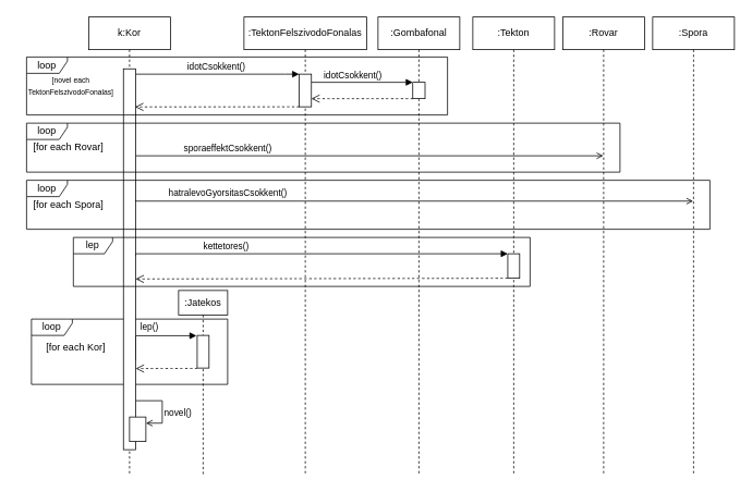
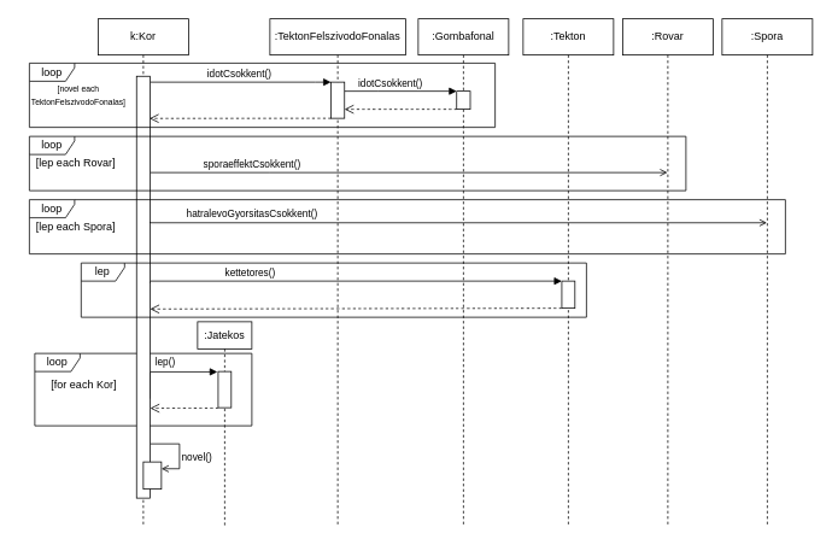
  <mxCell id="0" />
  <mxCell id="1" parent="0" />
  <mxCell id="2" value="k:Kor" style="shape=umlLifeline;perimeter=lifelinePerimeter;whiteSpace=wrap;html=1;container=1;dropTarget=0;collapsible=0;recursiveResize=0;outlineConnect=0;portConstraint=eastwest;newEdgeStyle={&quot;curved&quot;:0,&quot;rounded&quot;:0};" parent="1" vertex="1"><mxGeometry x="108" y="20" width="100" height="560" as="geometry" /></mxCell>
  <mxCell id="3" value="loop" style="shape=umlFrame;whiteSpace=wrap;html=1;pointerEvents=0;width=50;height=20;" parent="1" vertex="1"><mxGeometry x="38" y="390" width="240" height="80" as="geometry" /></mxCell>
  <mxCell id="4" value="[for each Kor]" style="text;html=1;align=center;verticalAlign=middle;resizable=0;points=[];autosize=1;strokeColor=none;fillColor=none;" parent="1" vertex="1"><mxGeometry x="32" y="410" width="120" height="30" as="geometry" /></mxCell>
  <mxCell id="5" value=":Jatekos" style="shape=umlLifeline;perimeter=lifelinePerimeter;whiteSpace=wrap;html=1;container=1;dropTarget=0;collapsible=0;recursiveResize=0;outlineConnect=0;portConstraint=eastwest;newEdgeStyle={&quot;curved&quot;:0,&quot;rounded&quot;:0};rounded=0;glass=0;shadow=0;size=30;" parent="1" vertex="1"><mxGeometry x="218" y="355" width="60" height="225" as="geometry" /></mxCell>
  <mxCell id="6" value=":Gombafonal" style="shape=umlLifeline;perimeter=lifelinePerimeter;whiteSpace=wrap;html=1;container=1;dropTarget=0;collapsible=0;recursiveResize=0;outlineConnect=0;portConstraint=eastwest;newEdgeStyle={&quot;curved&quot;:0,&quot;rounded&quot;:0};rounded=0;glass=0;shadow=0;" parent="1" vertex="1"><mxGeometry x="462" y="20" width="100" height="560" as="geometry" /></mxCell>
  <mxCell id="7" value=":Tekton" style="shape=umlLifeline;perimeter=lifelinePerimeter;whiteSpace=wrap;html=1;container=1;dropTarget=0;collapsible=0;recursiveResize=0;outlineConnect=0;portConstraint=eastwest;newEdgeStyle={&quot;curved&quot;:0,&quot;rounded&quot;:0};rounded=0;glass=0;shadow=0;" parent="1" vertex="1"><mxGeometry x="578" y="20" width="100" height="560" as="geometry" /></mxCell>
  <mxCell id="8" value=":Rovar" style="shape=umlLifeline;perimeter=lifelinePerimeter;whiteSpace=wrap;html=1;container=1;dropTarget=0;collapsible=0;recursiveResize=0;outlineConnect=0;portConstraint=eastwest;newEdgeStyle={&quot;curved&quot;:0,&quot;rounded&quot;:0};rounded=0;glass=0;shadow=0;" parent="1" vertex="1"><mxGeometry x="688" y="20" width="100" height="560" as="geometry" /></mxCell>
  <mxCell id="9" style="edgeStyle=orthogonalEdgeStyle;rounded=0;orthogonalLoop=1;jettySize=auto;html=1;exitX=1.091;exitY=0.136;exitDx=0;exitDy=0;exitPerimeter=0;endArrow=block;endFill=1;entryX=-0.058;entryY=0.408;entryDx=0;entryDy=0;entryPerimeter=0;" parent="1" edge="1"><mxGeometry relative="1" as="geometry"><mxPoint x="165.495" y="439.998" as="sourcePoint" /><mxPoint x="239.909" y="410.4" as="targetPoint" /><Array as="points"><mxPoint x="166" y="410" /></Array></mxGeometry></mxCell>
  <mxCell id="10" value="lep()" style="edgeLabel;html=1;align=center;verticalAlign=middle;resizable=0;points=[];" parent="9" vertex="1" connectable="0"><mxGeometry x="0.334" y="1" relative="1" as="geometry"><mxPoint x="-23" y="-10" as="offset" /></mxGeometry></mxCell>
  <mxCell id="11" style="edgeStyle=orthogonalEdgeStyle;rounded=0;orthogonalLoop=1;jettySize=auto;html=1;endArrow=block;endFill=1;entryX=0;entryY=0;entryDx=0;entryDy=0;" parent="1" edge="1"><mxGeometry relative="1" as="geometry"><mxPoint x="165.5" y="90" as="sourcePoint" /><mxPoint x="365.5" y="90" as="targetPoint" /><Array as="points"><mxPoint x="348" y="90" /><mxPoint x="348" y="90" /></Array></mxGeometry></mxCell>
  <mxCell id="12" value="idotCsokkent()" style="edgeLabel;html=1;align=center;verticalAlign=middle;resizable=0;points=[];" parent="11" vertex="1" connectable="0"><mxGeometry x="0.272" y="-1" relative="1" as="geometry"><mxPoint x="-29" y="-11" as="offset" /></mxGeometry></mxCell>
  <mxCell id="13" style="edgeStyle=orthogonalEdgeStyle;rounded=0;orthogonalLoop=1;jettySize=auto;html=1;endArrow=block;endFill=1;entryX=0;entryY=0.25;entryDx=0;entryDy=0;" parent="1" edge="1"><mxGeometry relative="1" as="geometry"><mxPoint x="165.5" y="312.5" as="sourcePoint" /><mxPoint x="620.75" y="310" as="targetPoint" /><Array as="points"><mxPoint x="166" y="310" /></Array></mxGeometry></mxCell>
  <mxCell id="14" value="kettetores()" style="edgeLabel;html=1;align=center;verticalAlign=middle;resizable=0;points=[];" parent="13" vertex="1" connectable="0"><mxGeometry x="-0.499" y="1" relative="1" as="geometry"><mxPoint x="-3" y="-9" as="offset" /></mxGeometry></mxCell>
  <mxCell id="15" style="edgeStyle=orthogonalEdgeStyle;rounded=0;orthogonalLoop=1;jettySize=auto;html=1;endArrow=open;endFill=0;" parent="1" edge="1"><mxGeometry relative="1" as="geometry"><mxPoint x="165.5" y="190" as="sourcePoint" /><mxPoint x="737.5" y="190" as="targetPoint" /><Array as="points"><mxPoint x="298" y="190" /><mxPoint x="298" y="190" /></Array></mxGeometry></mxCell>
  <mxCell id="16" value="sporaeffektCsokkent()" style="edgeLabel;html=1;align=center;verticalAlign=middle;resizable=0;points=[];" parent="15" vertex="1" connectable="0"><mxGeometry x="0.151" relative="1" as="geometry"><mxPoint x="-217" y="-10" as="offset" /></mxGeometry></mxCell>
  <mxCell id="17" style="edgeStyle=orthogonalEdgeStyle;rounded=0;orthogonalLoop=1;jettySize=auto;html=1;entryX=1;entryY=0.25;entryDx=0;entryDy=0;endArrow=open;endFill=0;" parent="1" source="19" target="35" edge="1"><mxGeometry relative="1" as="geometry"><Array as="points"><mxPoint x="198" y="490" /><mxPoint x="198" y="518" /></Array></mxGeometry></mxCell>
  <mxCell id="18" value="&lt;span&gt;novel()&lt;/span&gt;" style="edgeLabel;html=1;align=center;verticalAlign=middle;resizable=0;points=[];labelBackgroundColor=none;" parent="17" vertex="1" connectable="0"><mxGeometry x="-0.402" y="1" relative="1" as="geometry"><mxPoint x="27" y="15" as="offset" /></mxGeometry></mxCell>
  <mxCell id="19" value="" style="rounded=0;whiteSpace=wrap;html=1;" parent="1" vertex="1"><mxGeometry x="150.5" y="83.5" width="15" height="466.5" as="geometry" /></mxCell>
  <mxCell id="20" value=":TektonFelszivodoFonalas" style="shape=umlLifeline;perimeter=lifelinePerimeter;whiteSpace=wrap;html=1;container=1;dropTarget=0;collapsible=0;recursiveResize=0;outlineConnect=0;portConstraint=eastwest;newEdgeStyle={&quot;curved&quot;:0,&quot;rounded&quot;:0};rounded=0;glass=0;shadow=0;" parent="1" vertex="1"><mxGeometry x="298" y="20" width="150" height="560" as="geometry" /></mxCell>
  <mxCell id="21" style="edgeStyle=orthogonalEdgeStyle;rounded=0;orthogonalLoop=1;jettySize=auto;html=1;endArrow=block;endFill=1;entryX=0;entryY=0;entryDx=0;entryDy=0;" parent="1" edge="1" target="40"><mxGeometry relative="1" as="geometry"><mxPoint x="380.5" y="100.029" as="sourcePoint" /><mxPoint x="511.5" y="100" as="targetPoint" /><Array as="points"><mxPoint x="418" y="100" /><mxPoint x="418" y="100" /></Array></mxGeometry></mxCell>
  <mxCell id="22" value="idotCsokkent()" style="edgeLabel;html=1;align=center;verticalAlign=middle;resizable=0;points=[];" parent="21" vertex="1" connectable="0"><mxGeometry x="0.272" y="-1" relative="1" as="geometry"><mxPoint x="-29" y="-11" as="offset" /></mxGeometry></mxCell>
  <mxCell id="23" value="" style="edgeStyle=orthogonalEdgeStyle;rounded=0;orthogonalLoop=1;jettySize=auto;html=1;endArrow=open;endFill=0;entryX=0.56;entryY=0.356;entryDx=0;entryDy=0;entryPerimeter=0;" parent="1" target="24" edge="1"><mxGeometry relative="1" as="geometry"><mxPoint x="371" y="110" as="sourcePoint" /><mxPoint x="518" y="110" as="targetPoint" /><Array as="points" /></mxGeometry></mxCell>
  <mxCell id="24" value="" style="rounded=0;whiteSpace=wrap;html=1;" parent="1" vertex="1"><mxGeometry x="365.5" y="90" width="15" height="40" as="geometry" /></mxCell>
  <mxCell id="25" value="lep" style="shape=umlFrame;whiteSpace=wrap;html=1;pointerEvents=0;width=48;height=20;" parent="1" vertex="1"><mxGeometry x="89.25" y="290" width="558.75" height="60" as="geometry" /></mxCell>
  <mxCell id="26" value=":Spora" style="shape=umlLifeline;perimeter=lifelinePerimeter;whiteSpace=wrap;html=1;container=1;dropTarget=0;collapsible=0;recursiveResize=0;outlineConnect=0;portConstraint=eastwest;newEdgeStyle={&quot;curved&quot;:0,&quot;rounded&quot;:0};rounded=0;glass=0;shadow=0;" parent="1" vertex="1"><mxGeometry x="798" y="20" width="100" height="560" as="geometry" /></mxCell>
  <mxCell id="27" style="edgeStyle=orthogonalEdgeStyle;rounded=0;orthogonalLoop=1;jettySize=auto;html=1;endArrow=open;endFill=0;" parent="1" edge="1"><mxGeometry relative="1" as="geometry"><mxPoint x="165.5" y="244.5" as="sourcePoint" /><mxPoint x="847.5" y="245.5" as="targetPoint" /><Array as="points"><mxPoint x="166" y="245.5" /></Array></mxGeometry></mxCell>
  <mxCell id="28" value="hatralevoGyorsitasCsokkent()" style="edgeLabel;html=1;align=center;verticalAlign=middle;resizable=0;points=[];" parent="27" vertex="1" connectable="0"><mxGeometry x="0.151" relative="1" as="geometry"><mxPoint x="-280" y="-10" as="offset" /></mxGeometry></mxCell>
  <mxCell id="29" value="loop" style="shape=umlFrame;whiteSpace=wrap;html=1;pointerEvents=0;width=50;height=20;" parent="1" vertex="1"><mxGeometry x="32" y="69" width="515" height="71" as="geometry" /></mxCell>
  <mxCell id="30" value="&lt;font style=&quot;font-size: 9px;&quot;&gt;[novel each&lt;/font&gt;&lt;div&gt;&lt;font style=&quot;font-size: 9px;&quot;&gt;TektonFelszivodoFonalas]&lt;/font&gt;&lt;/div&gt;" style="text;html=1;align=center;verticalAlign=middle;resizable=0;points=[];autosize=1;strokeColor=none;fillColor=none;" parent="1" vertex="1"><mxGeometry x="20.5" y="83.5" width="130" height="40" as="geometry" /></mxCell>
  <mxCell id="31" value="loop" style="shape=umlFrame;whiteSpace=wrap;html=1;pointerEvents=0;width=50;height=20;" parent="1" vertex="1"><mxGeometry x="32" y="150" width="726" height="60" as="geometry" /></mxCell>
  <mxCell id="32" value="loop" style="shape=umlFrame;whiteSpace=wrap;html=1;pointerEvents=0;width=50;height=20;" parent="1" vertex="1"><mxGeometry x="32" y="220" width="836" height="60" as="geometry" /></mxCell>
- <mxCell id="33" value="[for each Rovar]" style="text;html=1;align=center;verticalAlign=middle;resizable=0;points=[];autosize=1;strokeColor=none;fillColor=none;" parent="1" vertex="1"><mxGeometry x="28" y="165" width="110" height="30" as="geometry" /></mxCell>
- <mxCell id="34" value="[for each Spora]" style="text;html=1;align=center;verticalAlign=middle;resizable=0;points=[];autosize=1;strokeColor=none;fillColor=none;" parent="1" vertex="1"><mxGeometry x="28" y="235" width="110" height="30" as="geometry" /></mxCell>
+ <mxCell id="33" value="[lep each Rovar]" style="text;html=1;align=center;verticalAlign=middle;resizable=0;points=[];autosize=1;strokeColor=none;fillColor=none;" parent="1" vertex="1"><mxGeometry x="28" y="165" width="110" height="30" as="geometry" /></mxCell>
+ <mxCell id="34" value="[lep each Spora]" style="text;html=1;align=center;verticalAlign=middle;resizable=0;points=[];autosize=1;strokeColor=none;fillColor=none;" parent="1" vertex="1"><mxGeometry x="28" y="235" width="110" height="30" as="geometry" /></mxCell>
  <mxCell id="35" value="" style="whiteSpace=wrap;html=1;" parent="1" vertex="1"><mxGeometry x="158" y="510" width="20" height="30" as="geometry" /></mxCell>
  <mxCell id="36" value="" style="whiteSpace=wrap;html=1;" vertex="1" parent="1"><mxGeometry x="620.75" y="310" width="14.5" height="30" as="geometry" /></mxCell>
  <mxCell id="37" style="edgeStyle=none;curved=1;rounded=0;orthogonalLoop=1;jettySize=auto;html=1;entryX=1.02;entryY=0.525;entryDx=0;entryDy=0;entryPerimeter=0;fontSize=12;startSize=8;endSize=8;dashed=1;endArrow=open;endFill=0;" edge="1" parent="1"><mxGeometry relative="1" as="geometry"><mxPoint x="620.45" y="340.004" as="sourcePoint" /><mxPoint x="165.5" y="340.903" as="targetPoint" /></mxGeometry></mxCell>
  <mxCell id="38" value="" style="whiteSpace=wrap;html=1;" vertex="1" parent="1"><mxGeometry x="240.75" y="410" width="14.5" height="40" as="geometry" /></mxCell>
  <mxCell id="39" style="edgeStyle=none;curved=1;rounded=0;orthogonalLoop=1;jettySize=auto;html=1;entryX=1.011;entryY=0.787;entryDx=0;entryDy=0;entryPerimeter=0;fontSize=12;startSize=8;endSize=8;dashed=1;endArrow=open;endFill=0;" edge="1" parent="1" target="19"><mxGeometry relative="1" as="geometry"><mxPoint x="240.75" y="450.446" as="sourcePoint" /><mxPoint x="167.045" y="450.001" as="targetPoint" /></mxGeometry></mxCell>
  <mxCell id="40" value="" style="rounded=0;whiteSpace=wrap;html=1;" vertex="1" parent="1"><mxGeometry x="504.5" y="100" width="15" height="20" as="geometry" /></mxCell>
  <mxCell id="41" style="edgeStyle=none;curved=1;rounded=0;orthogonalLoop=1;jettySize=auto;html=1;entryX=1;entryY=0.75;entryDx=0;entryDy=0;fontSize=12;startSize=8;endSize=8;dashed=1;endArrow=open;endFill=0;exitX=0;exitY=1;exitDx=0;exitDy=0;" edge="1" parent="1" source="40" target="24"><mxGeometry relative="1" as="geometry"><mxPoint x="498.75" y="123.496" as="sourcePoint" /><mxPoint x="424" y="124.05" as="targetPoint" /></mxGeometry></mxCell>
  <mxCell id="42" style="edgeStyle=none;curved=1;rounded=0;orthogonalLoop=1;jettySize=auto;html=1;entryX=0.957;entryY=0.1;entryDx=0;entryDy=0;fontSize=12;startSize=8;endSize=8;dashed=1;endArrow=open;endFill=0;exitX=0;exitY=1;exitDx=0;exitDy=0;entryPerimeter=0;" edge="1" parent="1" source="24" target="19"><mxGeometry relative="1" as="geometry"><mxPoint x="332" y="123.5" as="sourcePoint" /><mxPoint x="208" y="123.5" as="targetPoint" /></mxGeometry></mxCell>
